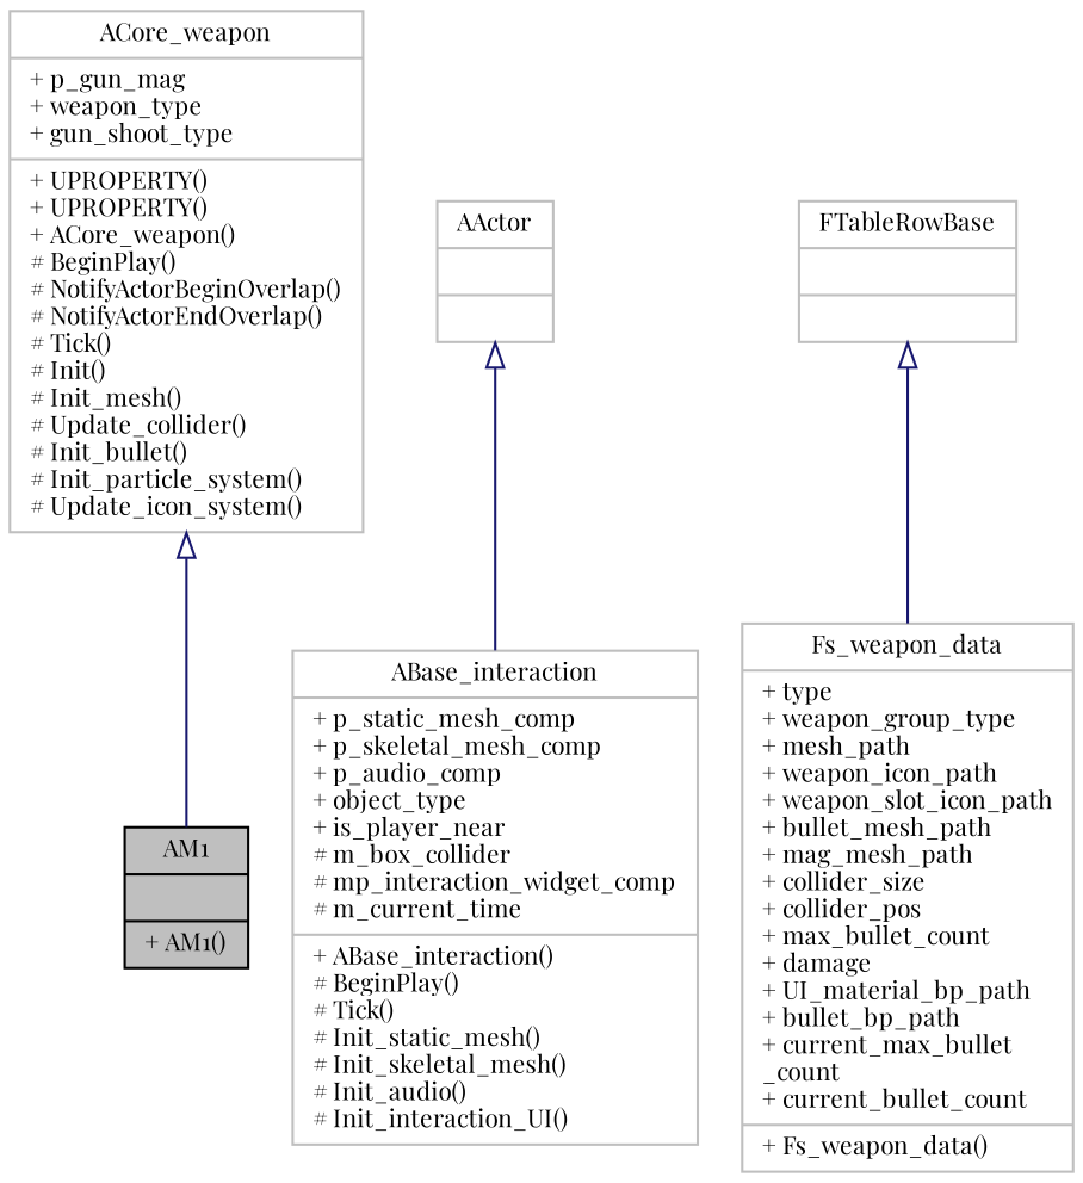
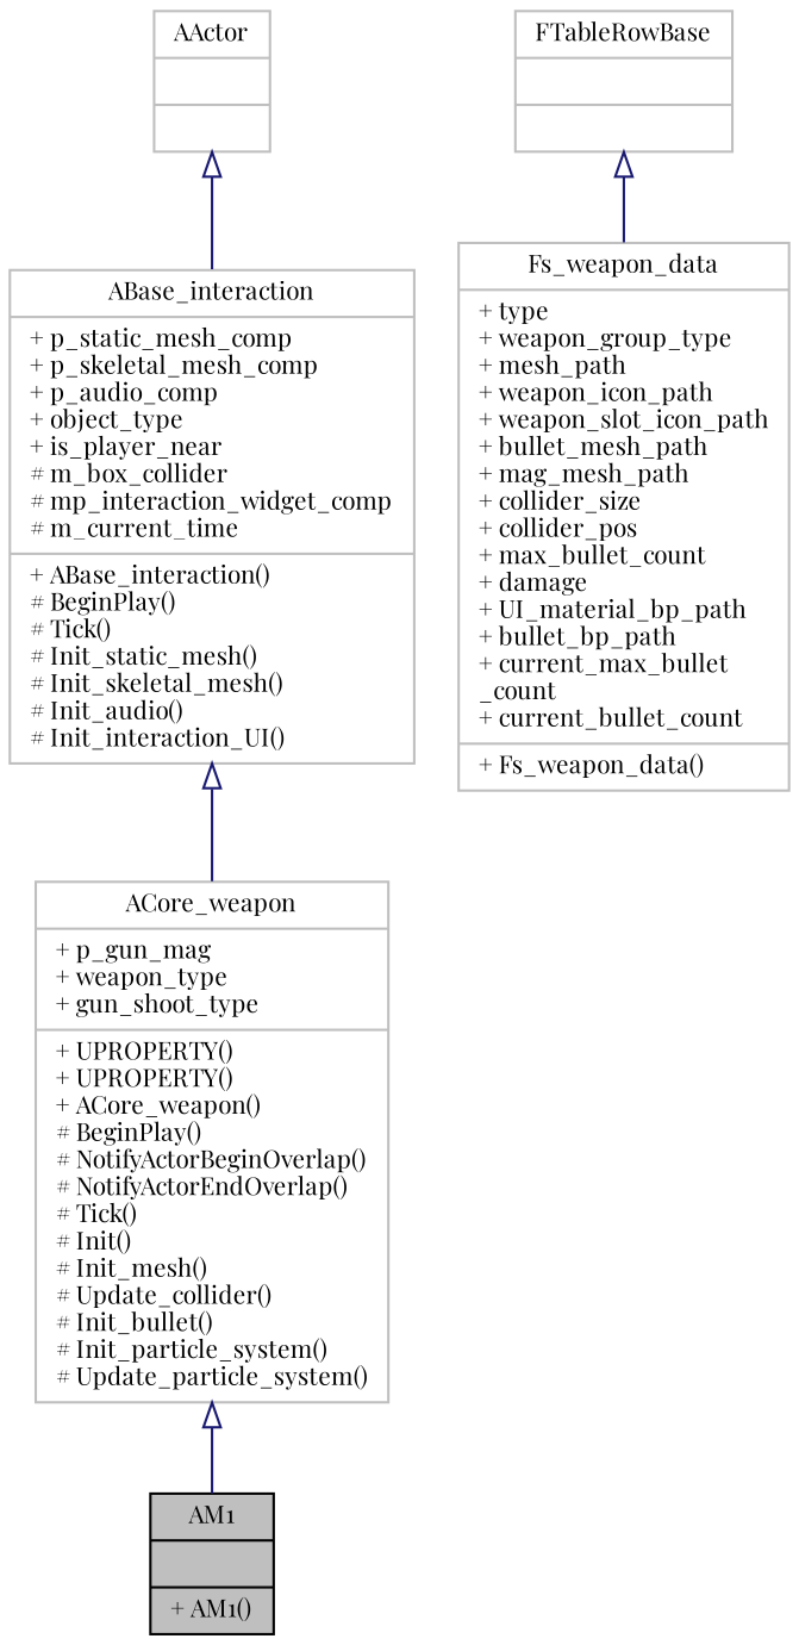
  digraph {
    fontname="Playfair Display"
    node [color=grey75 fillcolor=white fontname="Playfair Display" fontsize=10 shape=record style=filled]
    edge [arrowtail=onormal color=midnightblue dir=back fontname="Playfair Display" fontsize=10 labelfontname=Helvetica labelfontsize=10 style=solid]
    n1 [color=black fillcolor=grey75 fontcolor=black height=0.2 label="{AM1\n||+ AM1()\l}" width=0.4]
-   n2 [height=0.2 label="{ACore_weapon\n|+ p_gun_mag\l+ weapon_type\l+ gun_shoot_type\l|+ UPROPERTY()\l+ UPROPERTY()\l+ ACore_weapon()\l# BeginPlay()\l# NotifyActorBeginOverlap()\l# NotifyActorEndOverlap()\l# Tick()\l# Init()\l# Init_mesh()\l# Update_collider()\l# Init_bullet()\l# Init_particle_system()\l# Update_icon_system()\l}" width=0.4]
+   n2 [height=0.2 label="{ACore_weapon\n|+ p_gun_mag\l+ weapon_type\l+ gun_shoot_type\l|+ UPROPERTY()\l+ UPROPERTY()\l+ ACore_weapon()\l# BeginPlay()\l# NotifyActorBeginOverlap()\l# NotifyActorEndOverlap()\l# Tick()\l# Init()\l# Init_mesh()\l# Update_collider()\l# Init_bullet()\l# Init_particle_system()\l# Update_particle_system()\l}" width=0.4]
    n3 [height=0.2 label="{ABase_interaction\n|+ p_static_mesh_comp\l+ p_skeletal_mesh_comp\l+ p_audio_comp\l+ object_type\l+ is_player_near\l# m_box_collider\l# mp_interaction_widget_comp\l# m_current_time\l|+ ABase_interaction()\l# BeginPlay()\l# Tick()\l# Init_static_mesh()\l# Init_skeletal_mesh()\l# Init_audio()\l# Init_interaction_UI()\l}" width=0.4]
    n4 [height=0.2 label="{AActor\n||}" width=0.4]
    n5 [height=0.2 label="{Fs_weapon_data\n|+ type\l+ weapon_group_type\l+ mesh_path\l+ weapon_icon_path\l+ weapon_slot_icon_path\l+ bullet_mesh_path\l+ mag_mesh_path\l+ collider_size\l+ collider_pos\l+ max_bullet_count\l+ damage\l+ UI_material_bp_path\l+ bullet_bp_path\l+ current_max_bullet\l_count\l+ current_bullet_count\l|+ Fs_weapon_data()\l}" width=0.4]
    n6 [height=0.2 label="{FTableRowBase\n||}" width=0.4]
    n2 -> n1
+   n3 -> n2
    n4 -> n3
    n6 -> n5
  }
